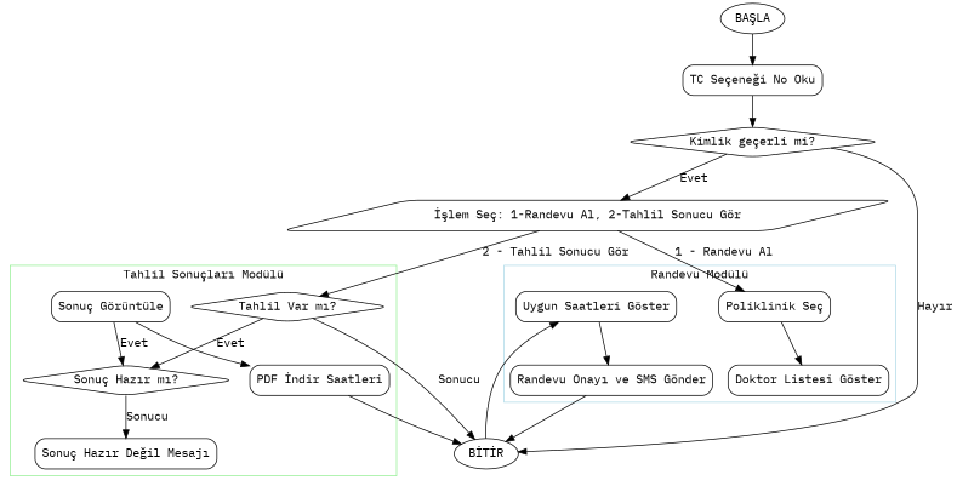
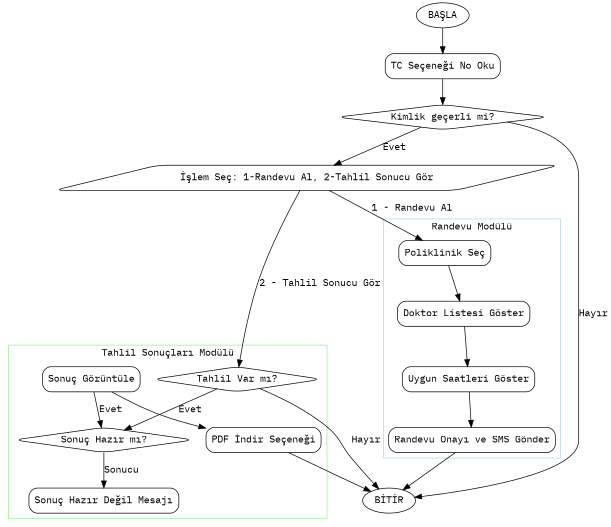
  digraph {
    fontname="IBM Plex Mono"
    rankdir=TB
    node [fontname="IBM Plex Mono" shape=box style=rounded]
    edge [fontname="IBM Plex Mono"]
    n1 [label="Poliklinik Seç"]
    n2 [label="Doktor Listesi Göster"]
    n3 [label="Uygun Saatleri Göster"]
    n4 [label="Randevu Onayı ve SMS Gönder"]
    n5 [label="Tahlil Var mı?" shape=diamond]
    n6 [label="Sonuç Hazır mı?" shape=diamond]
    n7 [label="Sonuç Görüntüle"]
    n8 [label="Sonuç Hazır Değil Mesajı"]
-   n9 [label="PDF İndir Saatleri"]
+   n9 [label="PDF İndir Seçeneği"]
    n10 [label="BİTİR" shape=oval]
    n11 [label="BAŞLA" shape=oval]
    n12 [label="TC Seçeneği No Oku"]
    n13 [label="Kimlik geçerli mi?" shape=diamond]
    n14 [label="İşlem Seç: 1-Randevu Al, 2-Tahlil Sonucu Gör" shape=parallelogram]
    subgraph cluster_1 {
      color=lightblue
      label="Randevu Modülü"
      n1
      n2
      n3
      n4
    }
    subgraph cluster_2 {
      color=lightgreen
      label="Tahlil Sonuçları Modülü"
      n5
      n6
      n7
      n8
      n9
    }
    n1 -> n2
-   n10 -> n3
+   n2 -> n3
    n3 -> n4
    n4 -> n10
    n5 -> n6 [label=Evet]
-   n5 -> n10 [label=Sonucu]
+   n5 -> n10 [label="Hayır"]
    n6 -> n8 [label=Sonucu]
    n7 -> n6 [label=Evet]
    n7 -> n9
    n9 -> n10
    n11 -> n12
    n12 -> n13
    n13 -> n10 [label="Hayır"]
    n13 -> n14 [label=Evet]
    n14 -> n1 [label="1 - Randevu Al"]
    n14 -> n5 [label="2 - Tahlil Sonucu Gör"]
  }
